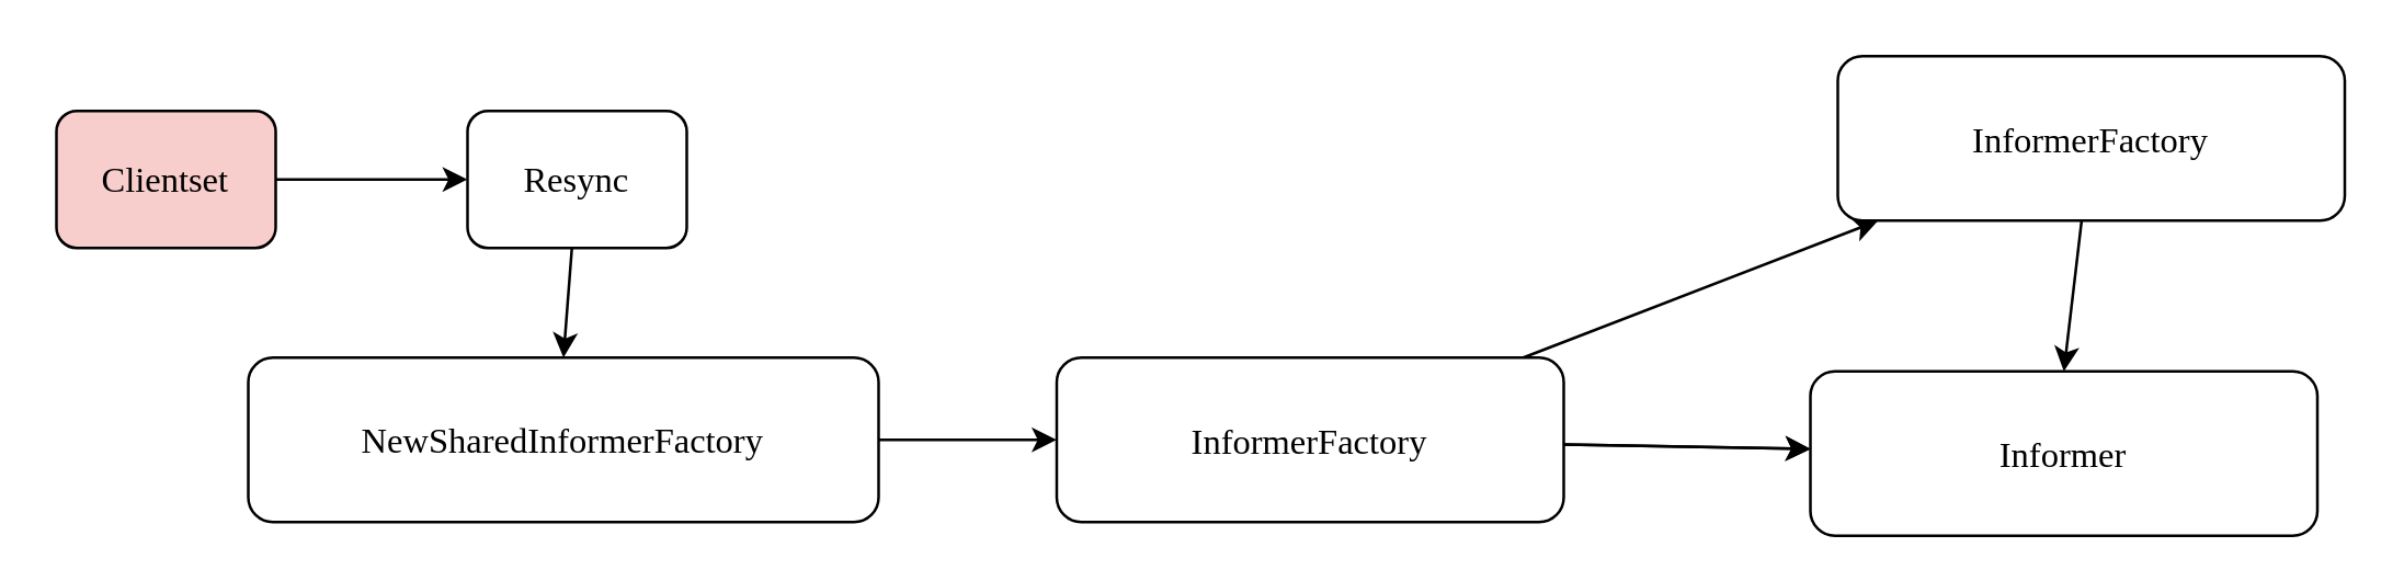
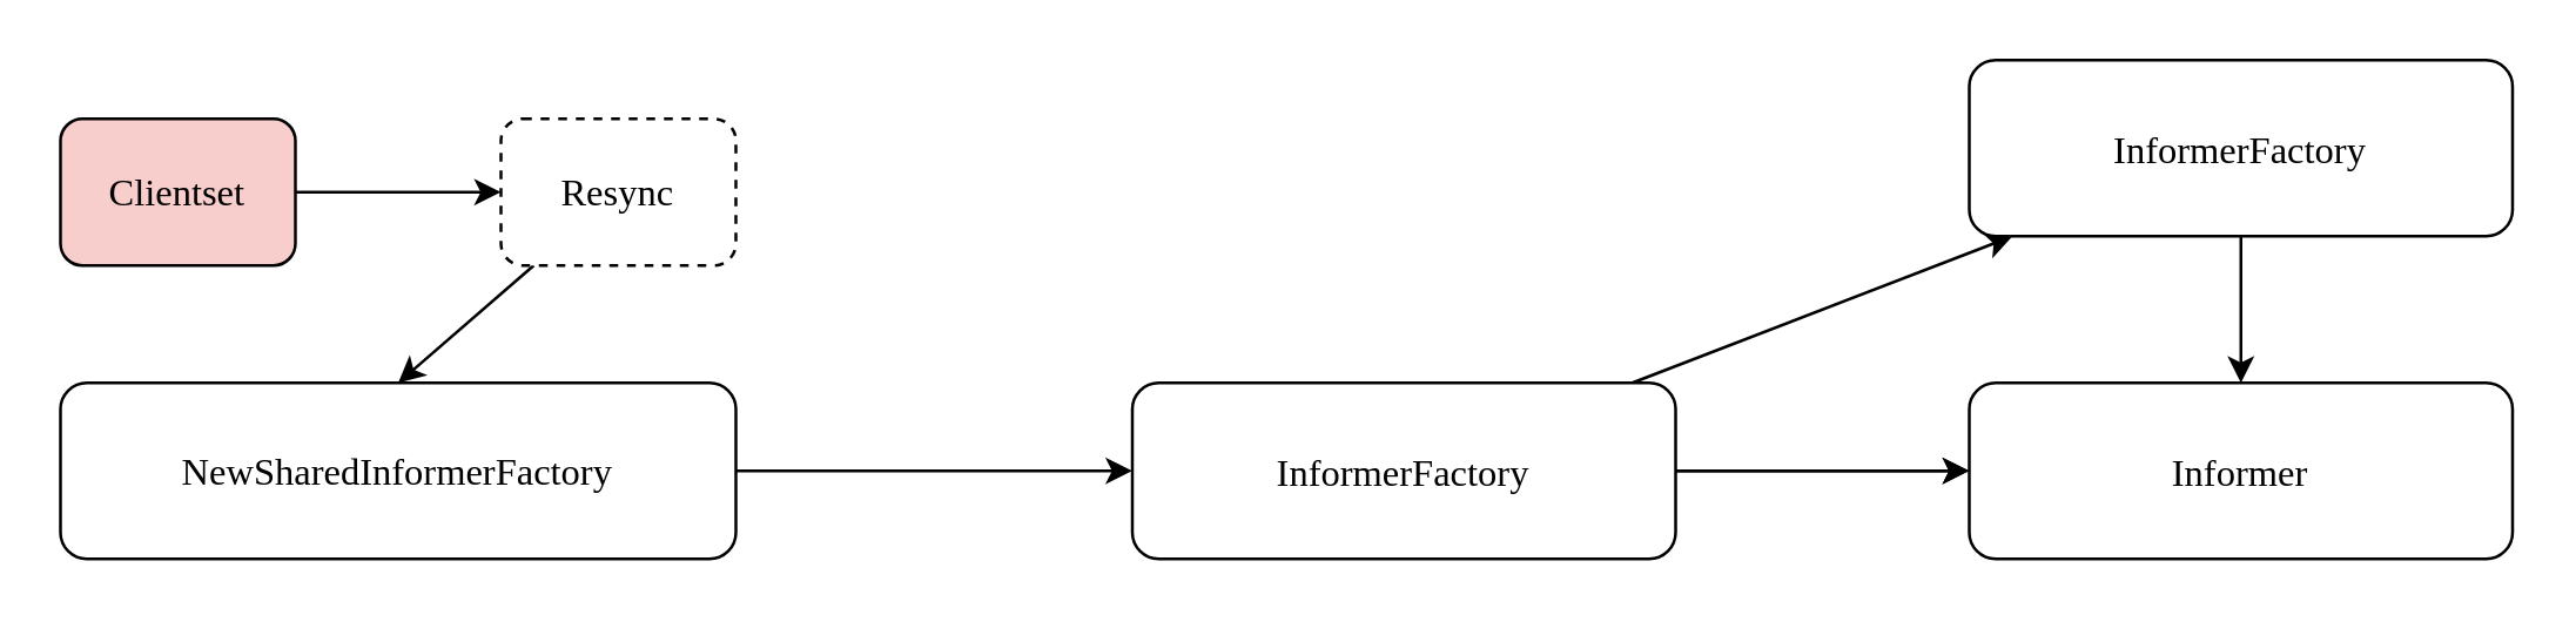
  <mxCell id="0" />
  <mxCell id="1" parent="0" />
  <mxCell id="2" value="&lt;div style=&quot;&quot;&gt;&lt;font style=&quot;font-size: 13px;&quot; face=&quot;Comic Sans MS&quot;&gt;C&lt;/font&gt;&lt;span style=&quot;font-size: 13px; font-family: &amp;quot;Comic Sans MS&amp;quot;; background-color: initial;&quot;&gt;lientset&lt;/span&gt;&lt;/div&gt;" style="rounded=1;whiteSpace=wrap;html=1;fontColor=#000000;fillColor=#f8cecc;" parent="1" vertex="1"><mxGeometry x="20" y="40" width="80" height="50" as="geometry" /></mxCell>
  <mxCell id="3" value="" style="edgeStyle=orthogonalEdgeStyle;rounded=0;orthogonalLoop=1;jettySize=auto;html=1;fontFamily=Helvetica;fontSize=12;fontColor=#000000;" parent="1" source="4" target="11" edge="1"><mxGeometry relative="1" as="geometry" /></mxCell>
- <mxCell id="4" value="&lt;div style=&quot;&quot;&gt;&lt;font style=&quot;font-size: 13px;&quot; face=&quot;Comic Sans MS&quot;&gt;NewSharedInformerFactory&lt;/font&gt;&lt;/div&gt;" style="rounded=1;whiteSpace=wrap;html=1;fontColor=#000000;" parent="1" vertex="1"><mxGeometry x="90" y="130" width="230" height="60" as="geometry" /></mxCell>
+ <mxCell id="4" value="&lt;div style=&quot;&quot;&gt;&lt;font style=&quot;font-size: 13px;&quot; face=&quot;Comic Sans MS&quot;&gt;NewSharedInformerFactory&lt;/font&gt;&lt;/div&gt;" style="rounded=1;whiteSpace=wrap;html=1;fontColor=#000000;" parent="1" vertex="1"><mxGeometry x="20" y="130" width="230" height="60" as="geometry" /></mxCell>
  <mxCell id="5" style="rounded=0;orthogonalLoop=1;jettySize=auto;html=1;" parent="1" source="2" target="7" edge="1"><mxGeometry relative="1" as="geometry" /></mxCell>
  <mxCell id="6" style="rounded=0;orthogonalLoop=1;jettySize=auto;html=1;entryX=0.5;entryY=0;entryDx=0;entryDy=0;" parent="1" source="7" target="4" edge="1"><mxGeometry relative="1" as="geometry" /></mxCell>
- <mxCell id="7" value="&lt;div style=&quot;&quot;&gt;&lt;font style=&quot;font-size: 13px;&quot; face=&quot;Comic Sans MS&quot;&gt;Resync&lt;/font&gt;&lt;/div&gt;" style="rounded=1;whiteSpace=wrap;html=1;fontColor=#000000;" parent="1" vertex="1"><mxGeometry x="170" y="40" width="80" height="50" as="geometry" /></mxCell>
+ <mxCell id="7" value="&lt;div style=&quot;&quot;&gt;&lt;font style=&quot;font-size: 13px;&quot; face=&quot;Comic Sans MS&quot;&gt;Resync&lt;/font&gt;&lt;/div&gt;" style="rounded=1;whiteSpace=wrap;html=1;fontColor=#000000;dashed=1;" parent="1" vertex="1"><mxGeometry x="170" y="40" width="80" height="50" as="geometry" /></mxCell>
  <mxCell id="8" value="" style="rounded=0;orthogonalLoop=1;jettySize=auto;html=1;" edge="1" parent="1" source="11" target="12"><mxGeometry relative="1" as="geometry" /></mxCell>
  <mxCell id="9" value="" style="edgeStyle=none;shape=connector;rounded=0;orthogonalLoop=1;jettySize=auto;html=1;labelBackgroundColor=default;strokeColor=default;fontFamily=Helvetica;fontSize=11;fontColor=default;endArrow=classic;" edge="1" parent="1" source="11" target="12"><mxGeometry relative="1" as="geometry" /></mxCell>
  <mxCell id="10" value="" style="edgeStyle=none;shape=connector;rounded=0;orthogonalLoop=1;jettySize=auto;html=1;labelBackgroundColor=default;strokeColor=default;fontFamily=Helvetica;fontSize=11;fontColor=default;endArrow=classic;" edge="1" parent="1" source="11" target="14"><mxGeometry relative="1" as="geometry" /></mxCell>
  <mxCell id="11" value="InformerFactory" style="fontColor=#000000;rounded=1;labelBackgroundColor=none;fontFamily=Comic Sans MS;fontSize=13;" parent="1" vertex="1"><mxGeometry x="385" y="130" width="185" height="60" as="geometry" /></mxCell>
- <mxCell id="12" value="Informer" style="fontColor=#000000;rounded=1;labelBackgroundColor=none;fontFamily=Comic Sans MS;fontSize=13;" vertex="1" parent="1"><mxGeometry x="660" y="135" width="185" height="60" as="geometry" /></mxCell>
+ <mxCell id="12" value="Informer" style="fontColor=#000000;rounded=1;labelBackgroundColor=none;fontFamily=Comic Sans MS;fontSize=13;" vertex="1" parent="1"><mxGeometry x="670" y="130" width="185" height="60" as="geometry" /></mxCell>
  <mxCell id="13" style="edgeStyle=none;shape=connector;rounded=0;orthogonalLoop=1;jettySize=auto;html=1;entryX=0.5;entryY=0;entryDx=0;entryDy=0;labelBackgroundColor=default;strokeColor=default;fontFamily=Helvetica;fontSize=11;fontColor=default;endArrow=classic;" edge="1" parent="1" source="14" target="12"><mxGeometry relative="1" as="geometry" /></mxCell>
  <mxCell id="14" value="InformerFactory" style="fontColor=#000000;rounded=1;labelBackgroundColor=none;fontFamily=Comic Sans MS;fontSize=13;" vertex="1" parent="1"><mxGeometry x="670" y="20" width="185" height="60" as="geometry" /></mxCell>
